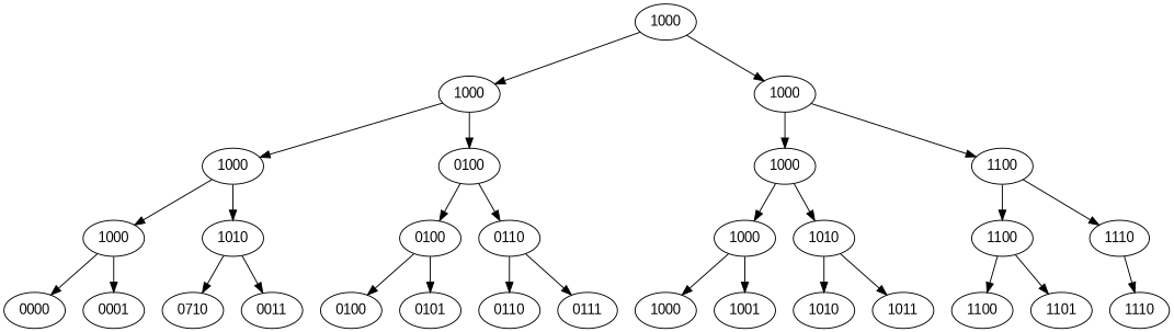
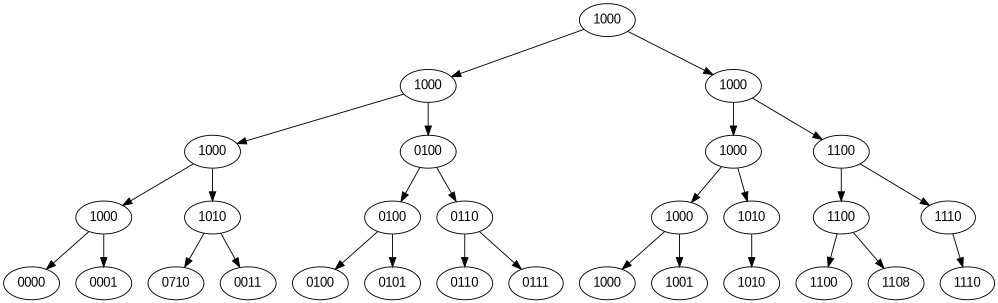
  digraph {
    node [fontname=Arial]
    n1 [label=1000]
    n2 [label=1000]
    n3 [label=1000]
    n4 [label=1000]
    n5 [label=0100]
    n6 [label=1000]
    n7 [label=1100]
    n8 [label=1000]
    n9 [label=1010]
    n10 [label=0100]
    n11 [label=0110]
    n12 [label=1000]
    n13 [label=1010]
    n14 [label=1100]
    n15 [label=1110]
    0000
    0001
    n18 [label=0710]
    0011
    0100
    0101
    0110
    0111
    1000
    1001
    1010
-   1011
    1100
-   1101
+   1101 [label=1108]
    1110
    n1 -> n2
    n1 -> n3
    n2 -> n4
    n2 -> n5
    n3 -> n6
    n3 -> n7
    n4 -> n8
    n4 -> n9
    n5 -> n10
    n5 -> n11
    n6 -> n12
    n6 -> n13
    n7 -> n14
    n7 -> n15
    n8 -> 0000
    n8 -> 0001
    n9 -> n18
    n9 -> 0011
    n10 -> 0100
    n10 -> 0101
    n11 -> 0110
    n11 -> 0111
    n12 -> 1000
    n12 -> 1001
    n13 -> 1010
-   n13 -> 1011
    n14 -> 1100
    n14 -> 1101
    n15 -> 1110
  }
